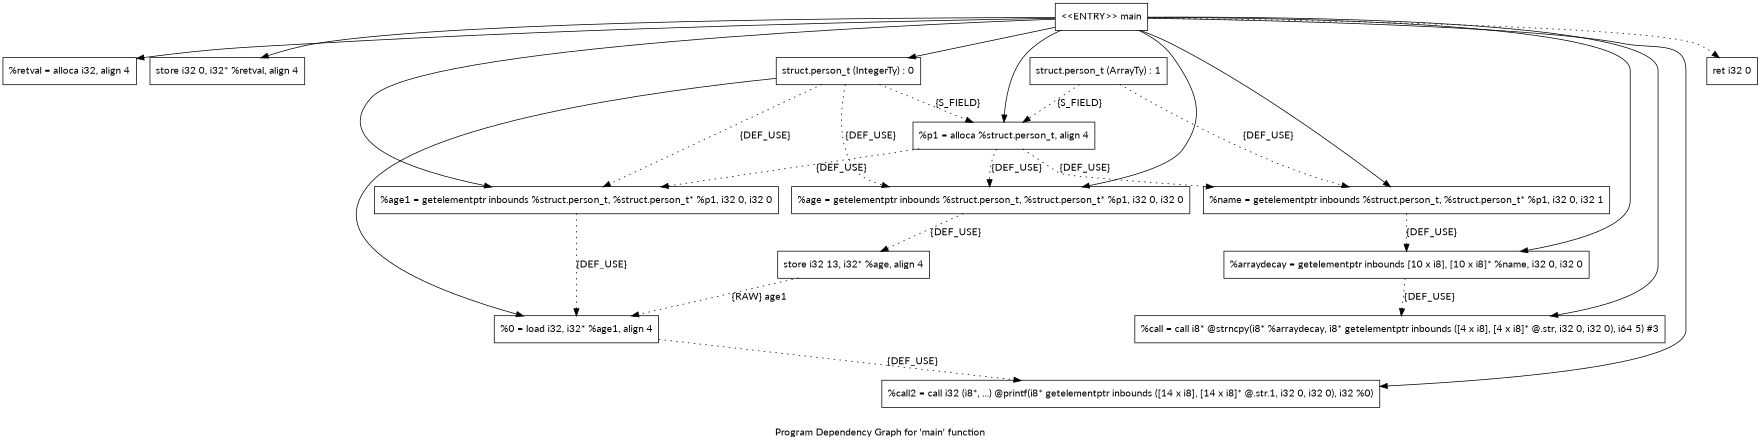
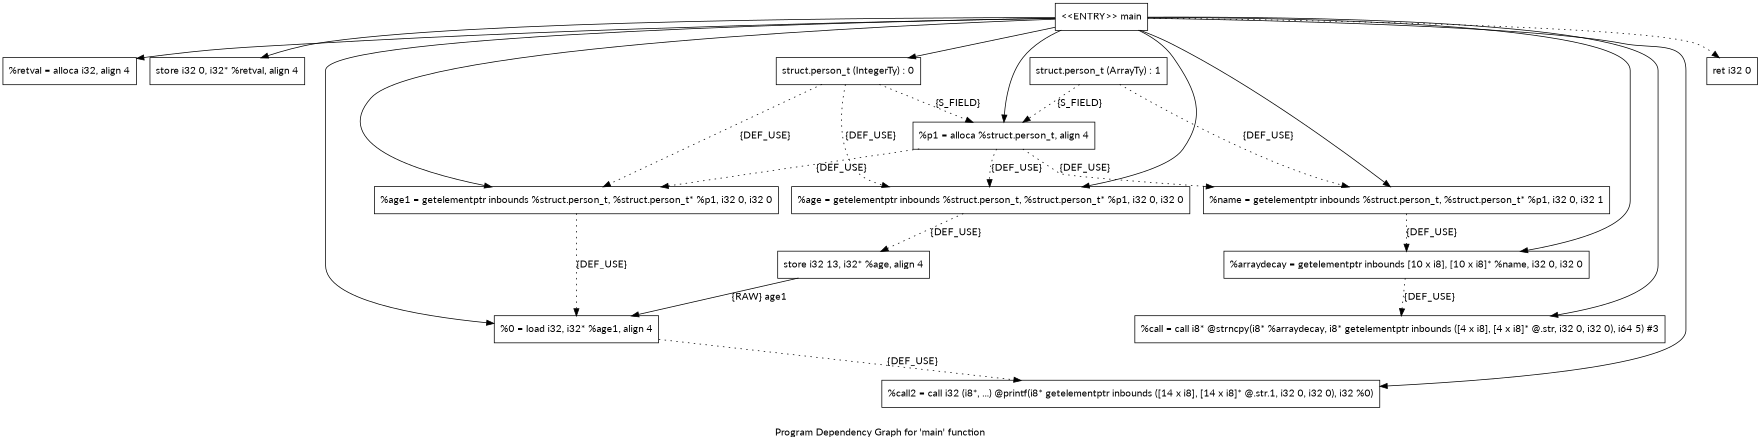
  digraph {
    fontname=Lato
    label="Program Dependency Graph for 'main' function"
    node [fontname=Lato shape=record]
    edge [fontname=Lato style=dotted]
    n1 [label="{  %retval = alloca i32, align 4}"]
    n2 [label="{  store i32 0, i32* %retval, align 4}"]
    n3 [label="{  %p1 = alloca %struct.person_t, align 4}"]
    n4 [label="{  %age = getelementptr inbounds %struct.person_t, %struct.person_t* %p1, i32 0, i32 0}"]
    n5 [label="{  %name = getelementptr inbounds %struct.person_t, %struct.person_t* %p1, i32 0, i32 1}"]
    n6 [label="{  %age1 = getelementptr inbounds %struct.person_t, %struct.person_t* %p1, i32 0, i32 0}"]
    n7 [label="{  store i32 13, i32* %age, align 4}"]
    n8 [label="{  %arraydecay = getelementptr inbounds [10 x i8], [10 x i8]* %name, i32 0, i32 0}"]
    n9 [label="{  %0 = load i32, i32* %age1, align 4}"]
    n10 [label="{  %call = call i8* @strncpy(i8* %arraydecay, i8* getelementptr inbounds ([4 x i8], [4 x i8]* @.str, i32 0, i32 0), i64 5) #3}"]
    n11 [label="{  %call2 = call i32 (i8*, ...) @printf(i8* getelementptr inbounds ([14 x i8], [14 x i8]* @.str.1, i32 0, i32 0), i32 %0)}"]
    n12 [label="{\<\<ENTRY\>\> main}"]
    n13 [label="{  ret i32 0}"]
    n14 [label="{struct.person_t (IntegerTy) : 0}"]
    n15 [label="{struct.person_t (ArrayTy) : 1}"]
    n3 -> n4 [label="{DEF_USE}"]
    n3 -> n5 [label="{DEF_USE}"]
    n3 -> n6 [label="{DEF_USE}"]
    n4 -> n7 [label="{DEF_USE}"]
    n5 -> n8 [label="{DEF_USE}"]
    n6 -> n9 [label="{DEF_USE}"]
-   n7 -> n9 [label="{RAW} age1"]
+   n7 -> n9 [label="{RAW} age1" style=solid]
    n8 -> n10 [label="{DEF_USE}"]
    n9 -> n11 [label="{DEF_USE}"]
    n12 -> n1 [style=""]
    n12 -> n2 [style=""]
    n12 -> n3 [style=""]
    n12 -> n4 [style=""]
    n12 -> n5 [style=""]
    n12 -> n6 [style=""]
    n12 -> n8 [style=""]
-   n14 -> n9 [style=""]
+   n12 -> n9 [style=""]
    n12 -> n10 [style=""]
    n12 -> n11 [style=""]
    n12 -> n13
    n12 -> n14 [style=""]
    n14 -> n3 [label="{S_FIELD}"]
    n14 -> n4 [label="{DEF_USE}"]
    n14 -> n6 [label="{DEF_USE}"]
    n15 -> n3 [label="{S_FIELD}"]
    n15 -> n5 [label="{DEF_USE}"]
  }
